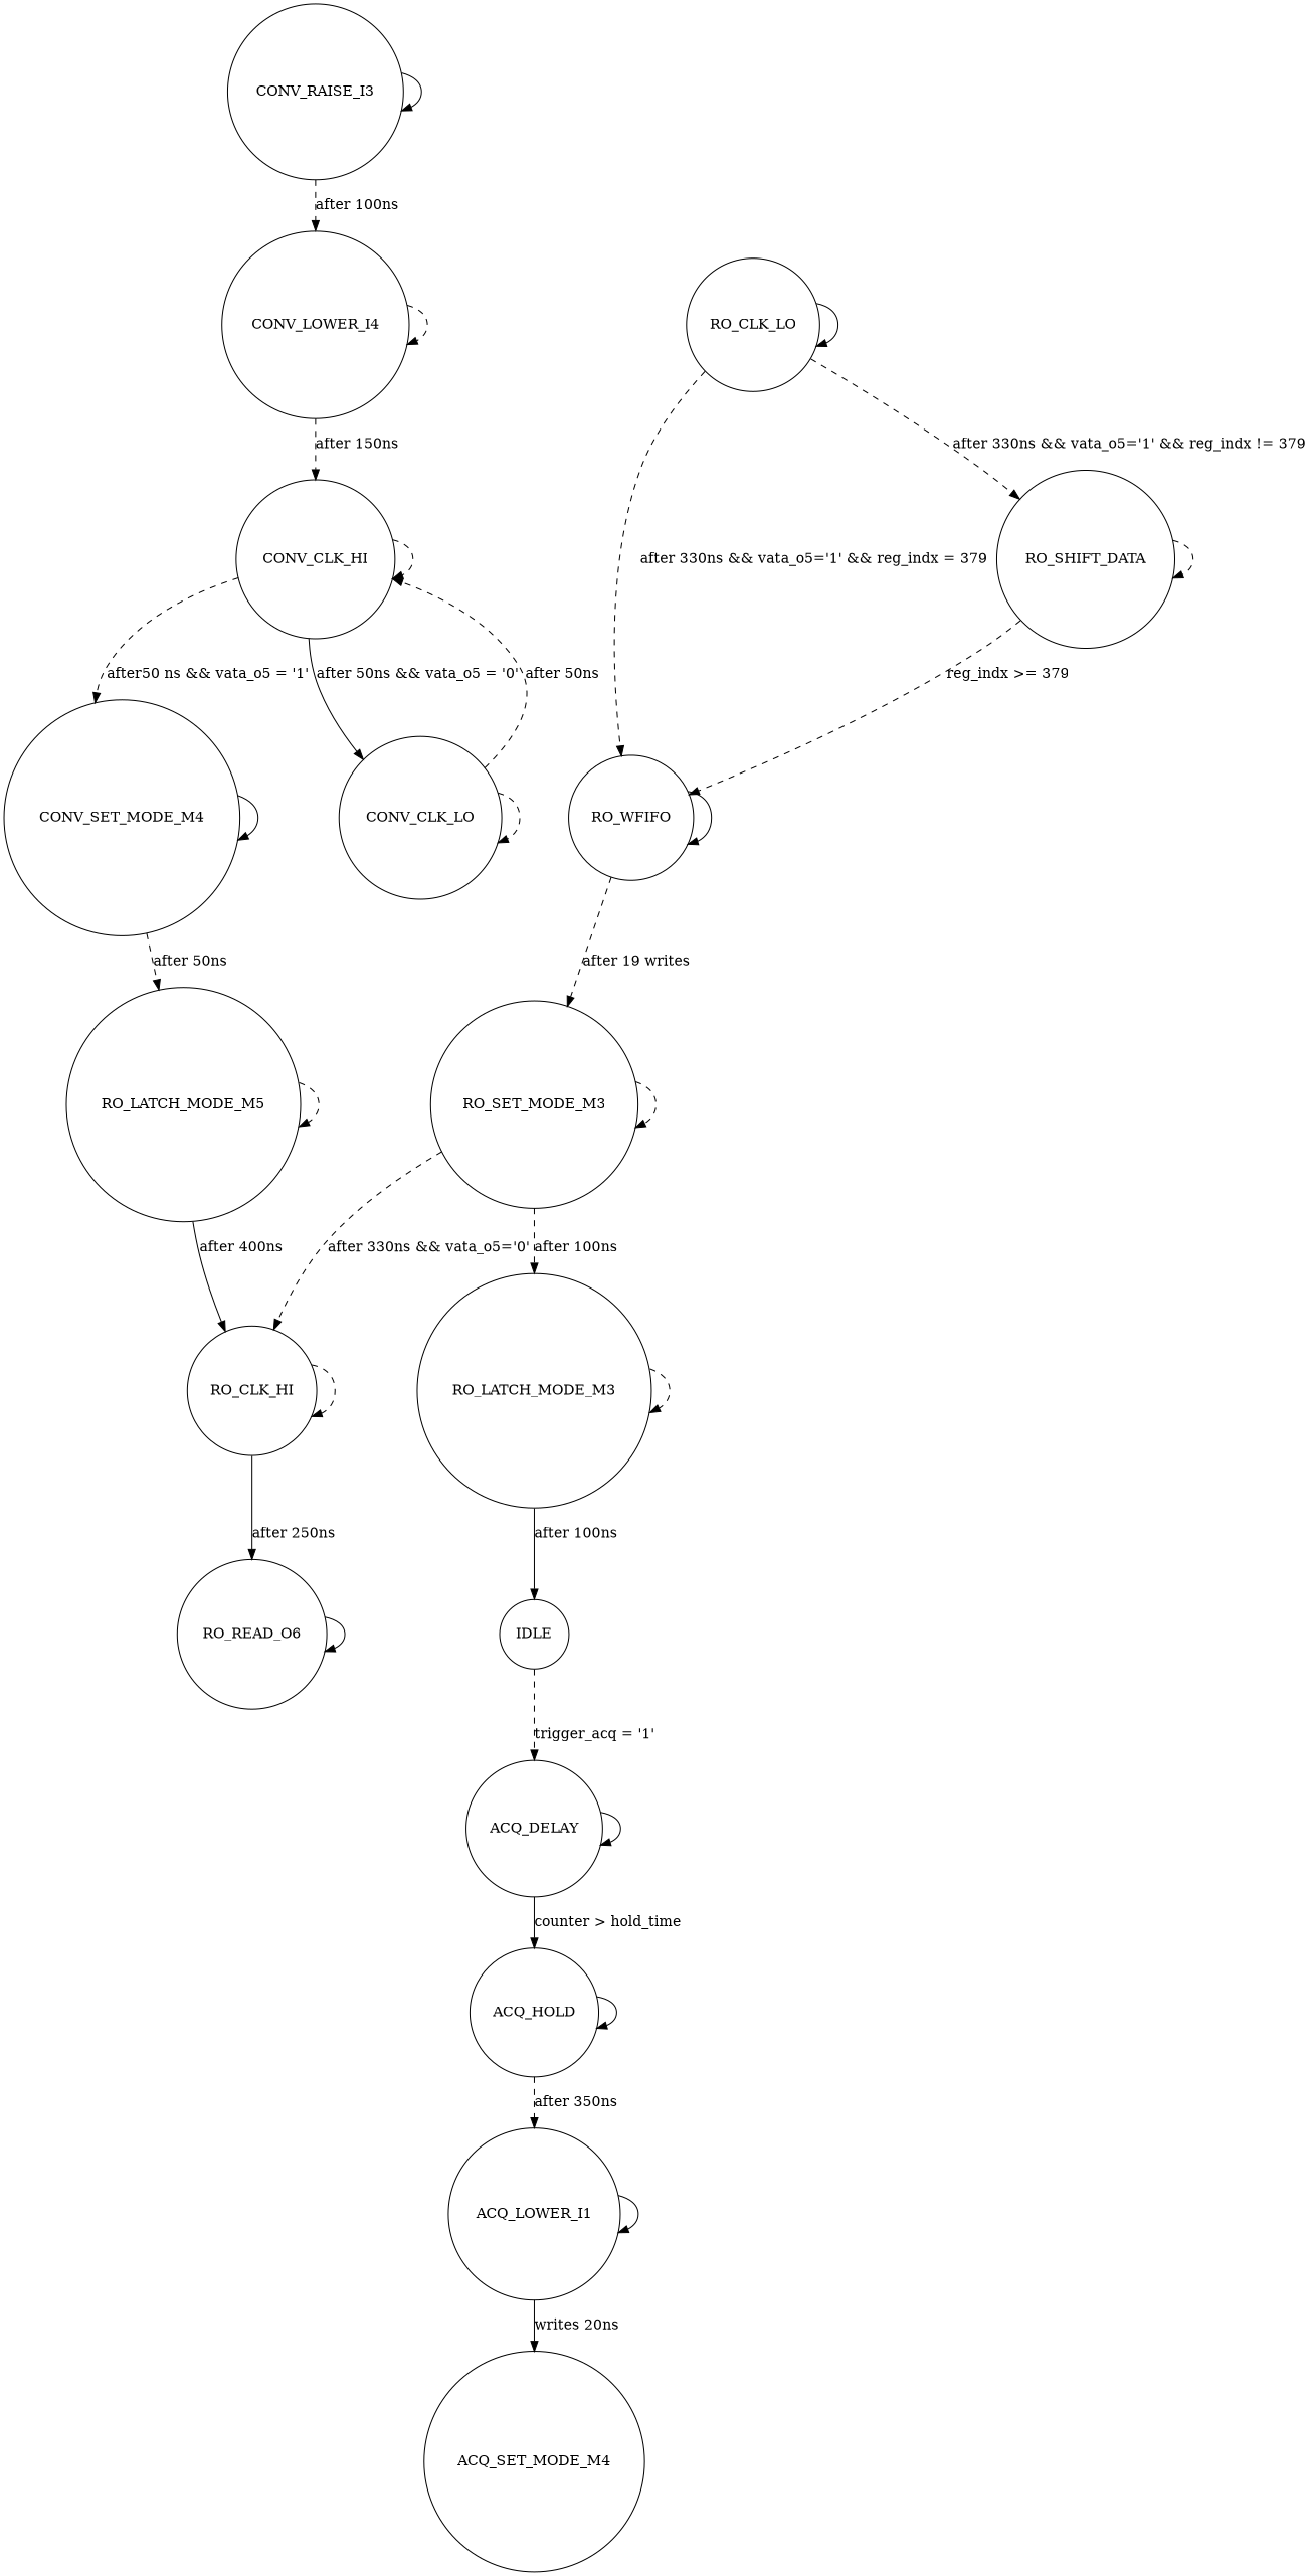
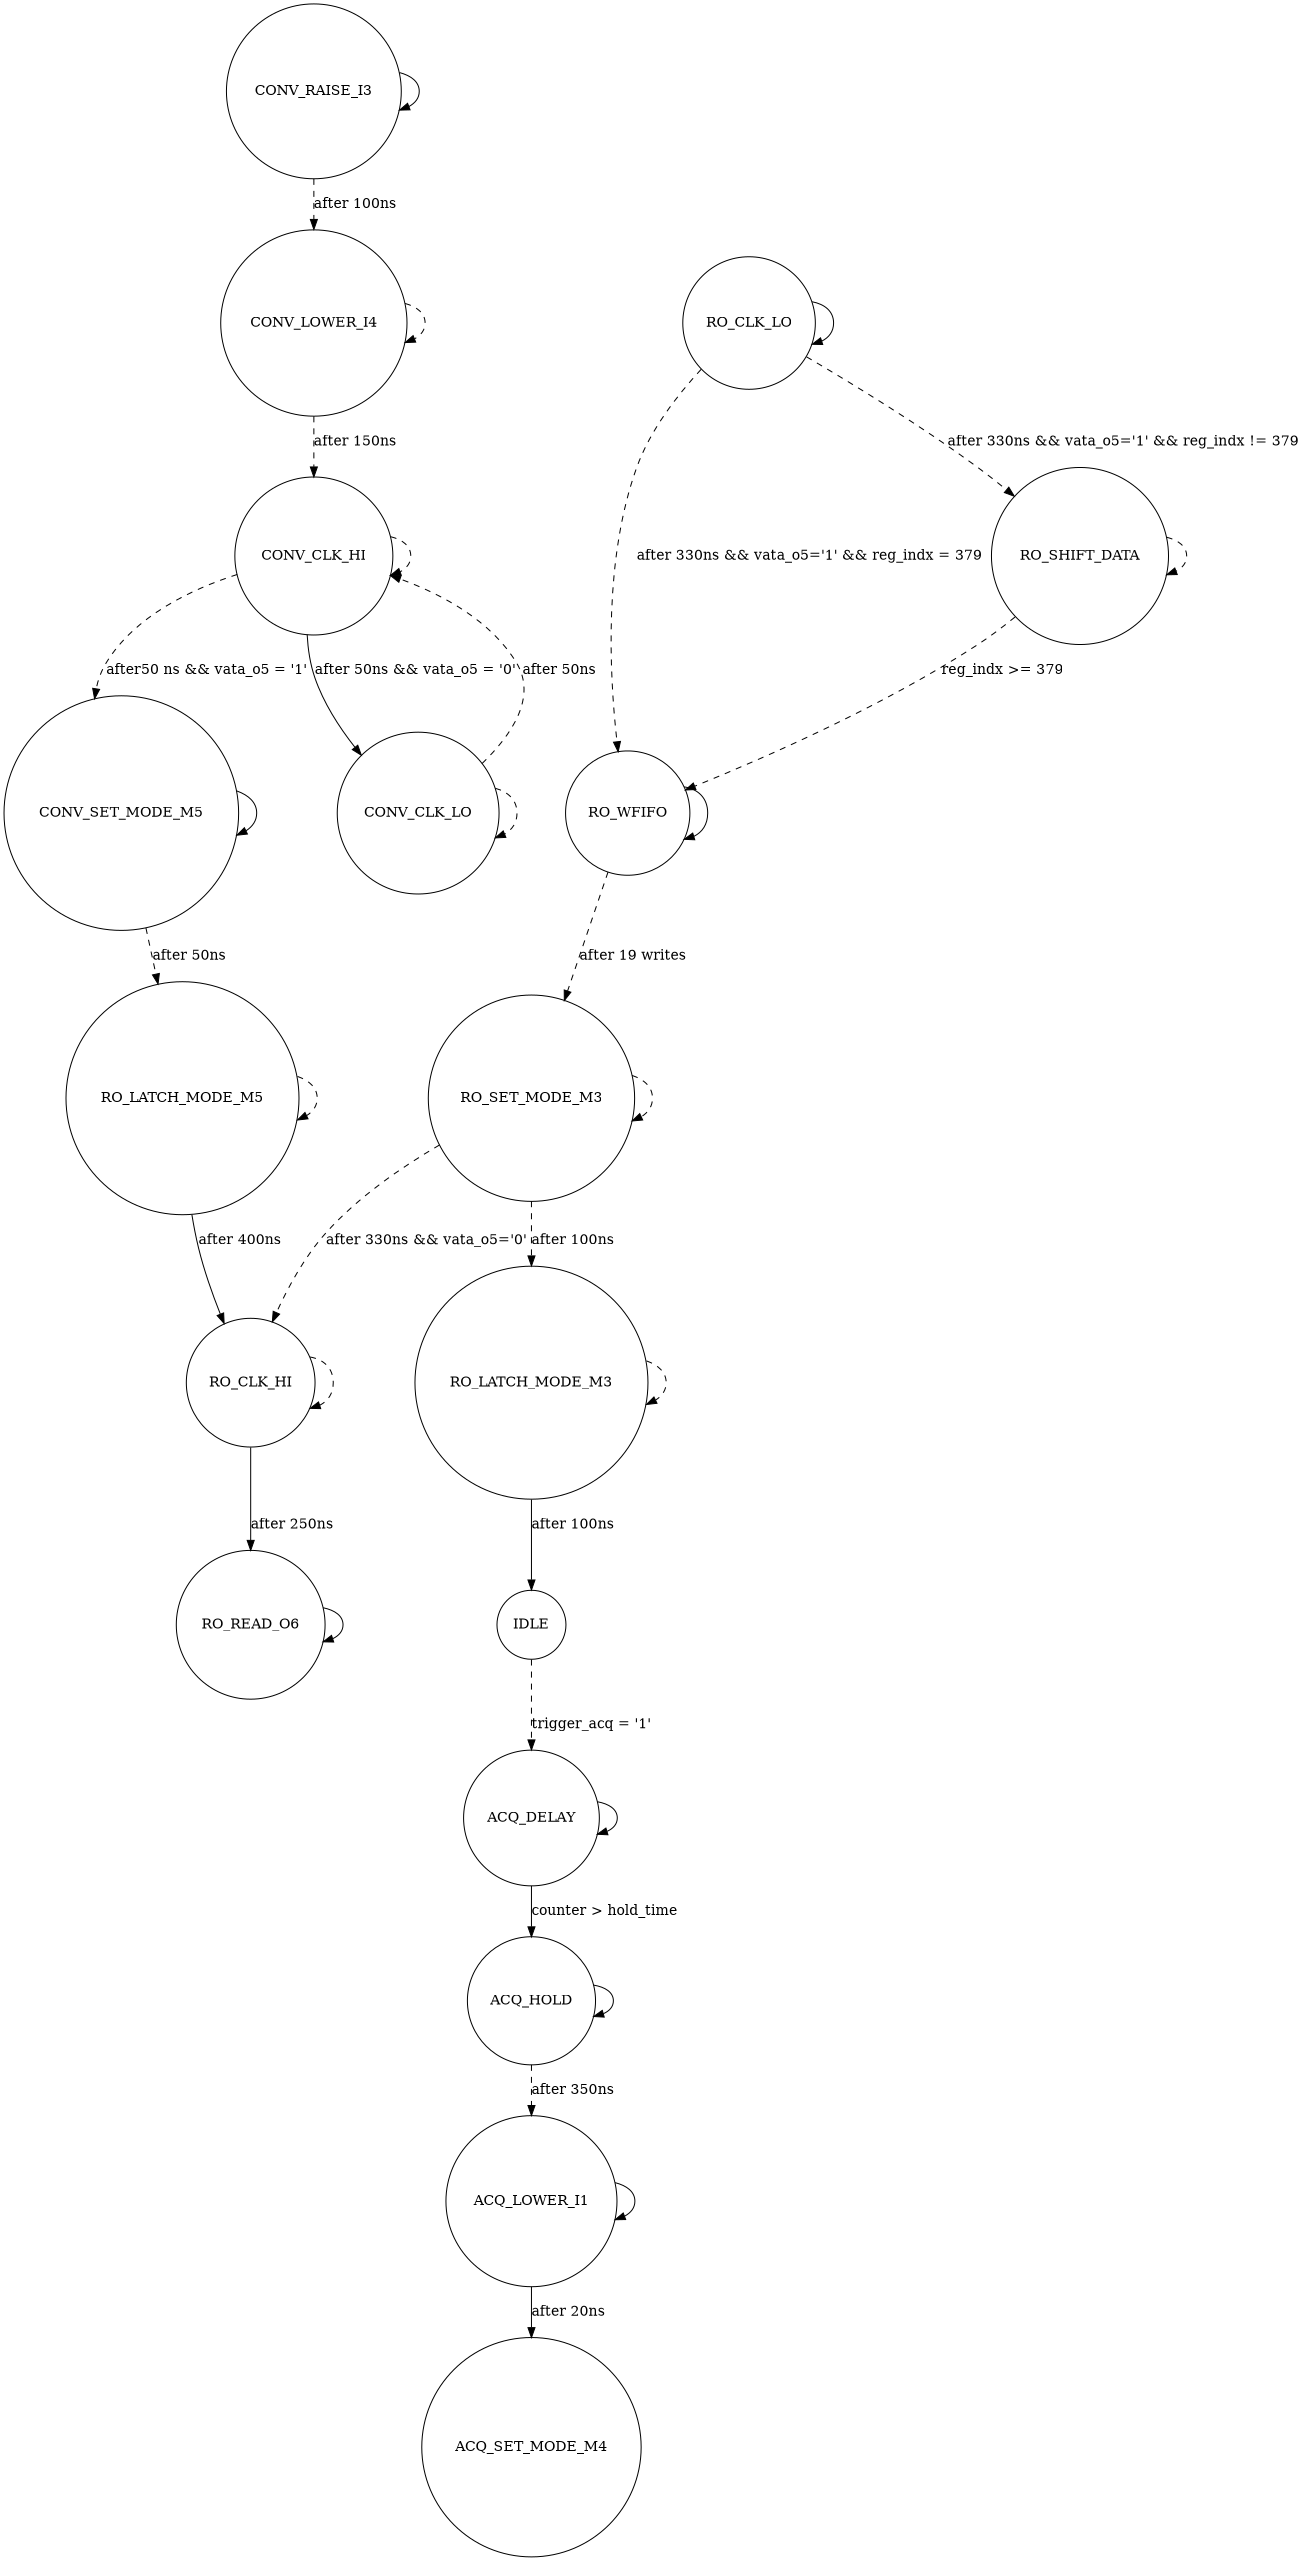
  digraph {
    rankdir=TB
    node [shape=circle]
    edge [style=dashed]
    IDLE
    ACQ_DELAY
    ACQ_HOLD
    ACQ_LOWER_I1
    ACQ_SET_MODE_M4
    CONV_RAISE_I3
    CONV_LOWER_I4
    CONV_CLK_HI
-   CONV_SET_MODE_M5 [label=CONV_SET_MODE_M4]
+   CONV_SET_MODE_M5
    CONV_CLK_LO
    RO_LATCH_MODE_M5
    RO_CLK_HI
    RO_READ_O6
    RO_CLK_LO
    RO_WFIFO
    RO_SHIFT_DATA
    RO_SET_MODE_M3
    RO_LATCH_MODE_M3
    IDLE -> ACQ_DELAY [label="trigger_acq = '1'"]
    ACQ_DELAY -> ACQ_DELAY [style=solid]
    ACQ_DELAY -> ACQ_HOLD [label="counter > hold_time" style=solid]
    ACQ_HOLD -> ACQ_HOLD [style=solid]
    ACQ_HOLD -> ACQ_LOWER_I1 [label="after 350ns"]
    ACQ_LOWER_I1 -> ACQ_LOWER_I1 [style=solid]
-   ACQ_LOWER_I1 -> ACQ_SET_MODE_M4 [label="writes 20ns" style=solid]
+   ACQ_LOWER_I1 -> ACQ_SET_MODE_M4 [label="after 20ns" style=solid]
    CONV_RAISE_I3 -> CONV_RAISE_I3 [style=solid]
    CONV_RAISE_I3 -> CONV_LOWER_I4 [label="after 100ns"]
    CONV_LOWER_I4 -> CONV_LOWER_I4
    CONV_LOWER_I4 -> CONV_CLK_HI [label="after 150ns"]
    CONV_CLK_HI -> CONV_CLK_HI
    CONV_CLK_HI -> CONV_SET_MODE_M5 [label="after50 ns && vata_o5 = '1'"]
    CONV_CLK_HI -> CONV_CLK_LO [label="after 50ns && vata_o5 = '0'" style=solid]
    CONV_SET_MODE_M5 -> CONV_SET_MODE_M5 [style=solid]
    CONV_SET_MODE_M5 -> RO_LATCH_MODE_M5 [label="after 50ns"]
    CONV_CLK_LO -> CONV_CLK_HI [label="after 50ns"]
    CONV_CLK_LO -> CONV_CLK_LO
    RO_LATCH_MODE_M5 -> RO_LATCH_MODE_M5
    RO_LATCH_MODE_M5 -> RO_CLK_HI [label="after 400ns" style=solid]
    RO_CLK_HI -> RO_CLK_HI
    RO_CLK_HI -> RO_READ_O6 [label="after 250ns" style=solid]
    RO_READ_O6 -> RO_READ_O6 [style=solid]
    RO_CLK_LO -> RO_CLK_LO [style=solid]
    RO_CLK_LO -> RO_WFIFO [label="after 330ns && vata_o5='1' && reg_indx = 379"]
    RO_CLK_LO -> RO_SHIFT_DATA [label="after 330ns && vata_o5='1' && reg_indx != 379"]
    RO_WFIFO -> RO_WFIFO [style=solid]
    RO_WFIFO -> RO_SET_MODE_M3 [label="after 19 writes"]
    RO_SHIFT_DATA -> RO_WFIFO [label="reg_indx >= 379"]
    RO_SHIFT_DATA -> RO_SHIFT_DATA
    RO_SET_MODE_M3 -> RO_CLK_HI [label="after 330ns && vata_o5='0'"]
    RO_SET_MODE_M3 -> RO_SET_MODE_M3
    RO_SET_MODE_M3 -> RO_LATCH_MODE_M3 [label="after 100ns"]
    RO_LATCH_MODE_M3 -> IDLE [label="after 100ns" style=solid]
    RO_LATCH_MODE_M3 -> RO_LATCH_MODE_M3
  }
